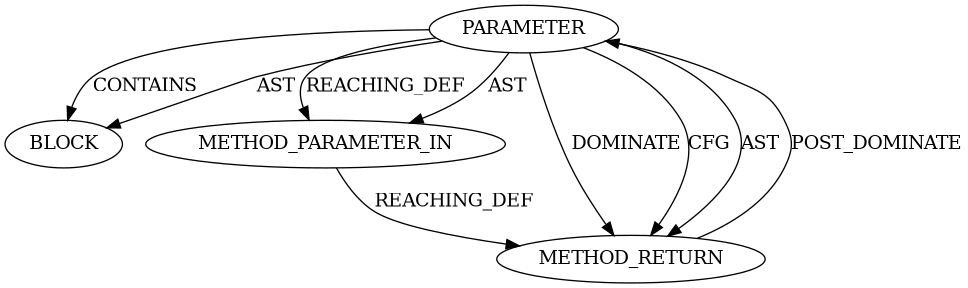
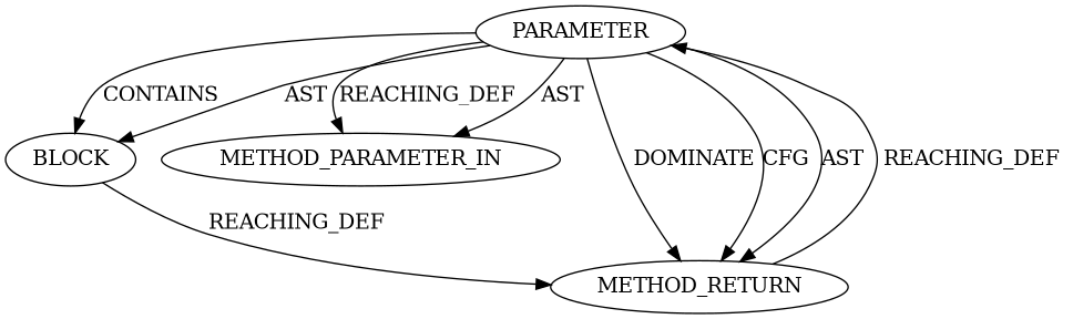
  digraph {
    node [CODE="<empty>" ORDER=1 TYPE_FULL_NAME=ANY]
    n1 [AST_PARENT_FULL_NAME="<global>" AST_PARENT_TYPE=NAMESPACE_BLOCK FILENAME="<empty>" FULL_NAME=dev_hold IS_EXTERNAL=true NAME=dev_hold ORDER=0 label=PARAMETER TYPE_FULL_NAME=""]
    n2 [ARGUMENT_INDEX=1 label=BLOCK]
    n3 [CODE=p1 EVALUATION_STRATEGY=BY_VALUE INDEX=1 IS_VARIADIC=false NAME=p1 label=METHOD_PARAMETER_IN]
    n4 [CODE=RET EVALUATION_STRATEGY=BY_VALUE ORDER=2 label=METHOD_RETURN]
    n1 -> n2 [label=CONTAINS]
    n1 -> n2 [label=AST]
    n1 -> n3 [label=REACHING_DEF]
    n1 -> n3 [label=AST]
    n1 -> n4 [label=DOMINATE]
    n1 -> n4 [label=CFG]
    n1 -> n4 [label=AST]
-   n3 -> n4 [VARIABLE=p1 label=REACHING_DEF]
-   n4 -> n1 [label=POST_DOMINATE]
+   n2 -> n4 [VARIABLE=p1 label=REACHING_DEF]
+   n4 -> n1 [label=REACHING_DEF]
  }
